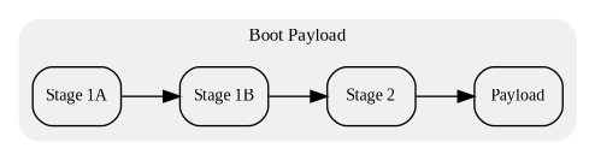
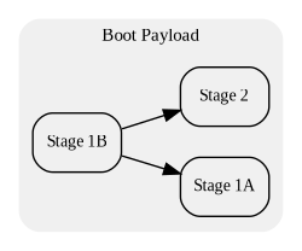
  digraph {
    compound=true
    fontname="Liberation Serif"
    rankdir=LR
    node [fontname="Liberation Serif" fontsize=10 shape=record style=rounded]
    edge [fontname="Liberation Serif" fontsize=10]
    "Stage 1A"
    "Stage 1B"
    "Stage 2"
-   Payload
    subgraph cluster_1 {
      color="#F0F0F0"
      fontsize=11
      label="Boot Payload"
      style="filled,rounded"
      "Stage 1A"
      "Stage 1B"
      "Stage 2"
-     Payload
    }
-   "Stage 1A" -> "Stage 1B"
+   "Stage 1B" -> "Stage 1A"
    "Stage 1B" -> "Stage 2"
-   "Stage 2" -> Payload
  }
